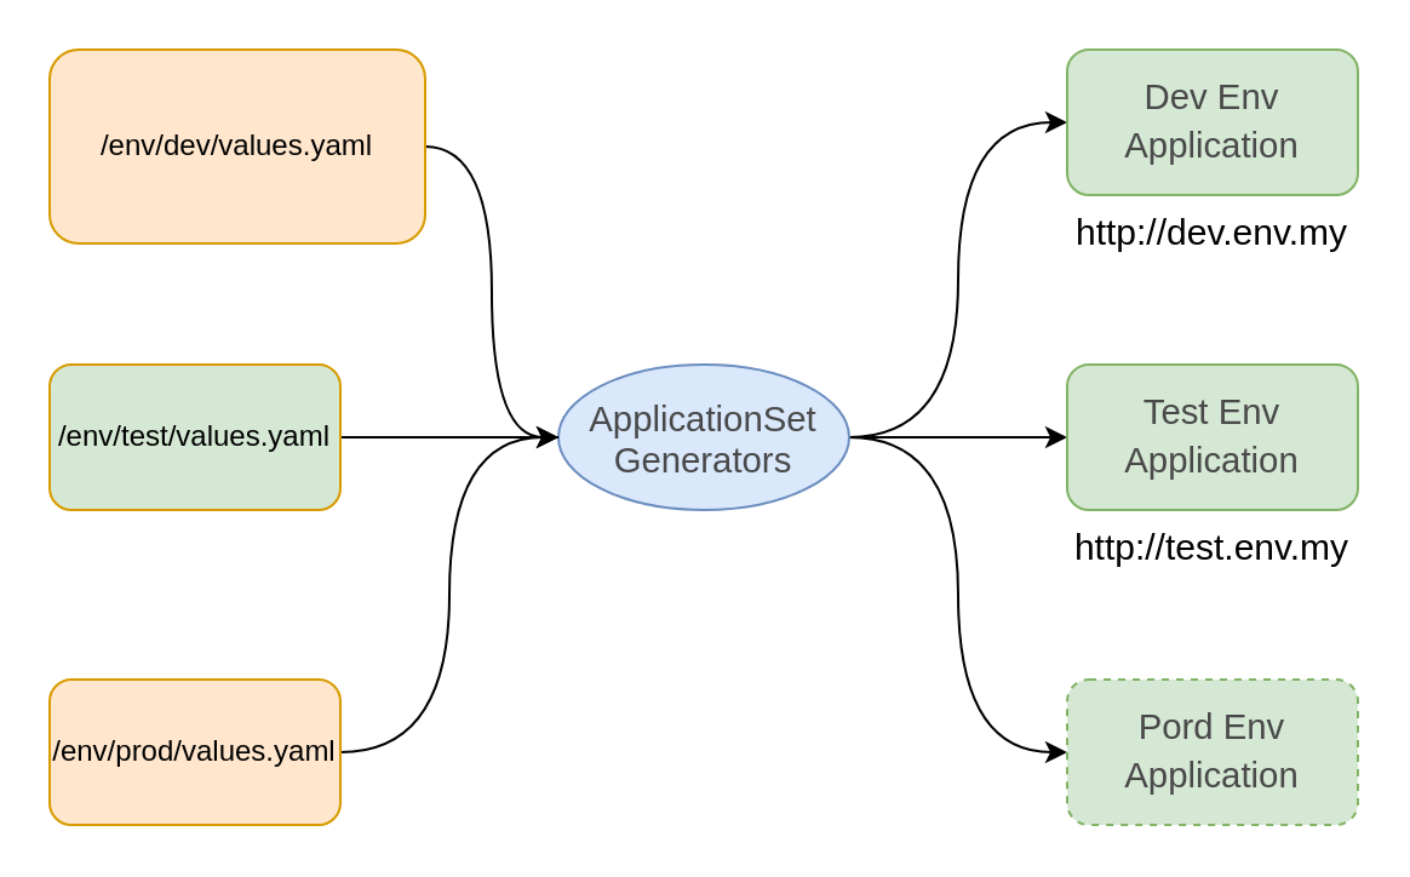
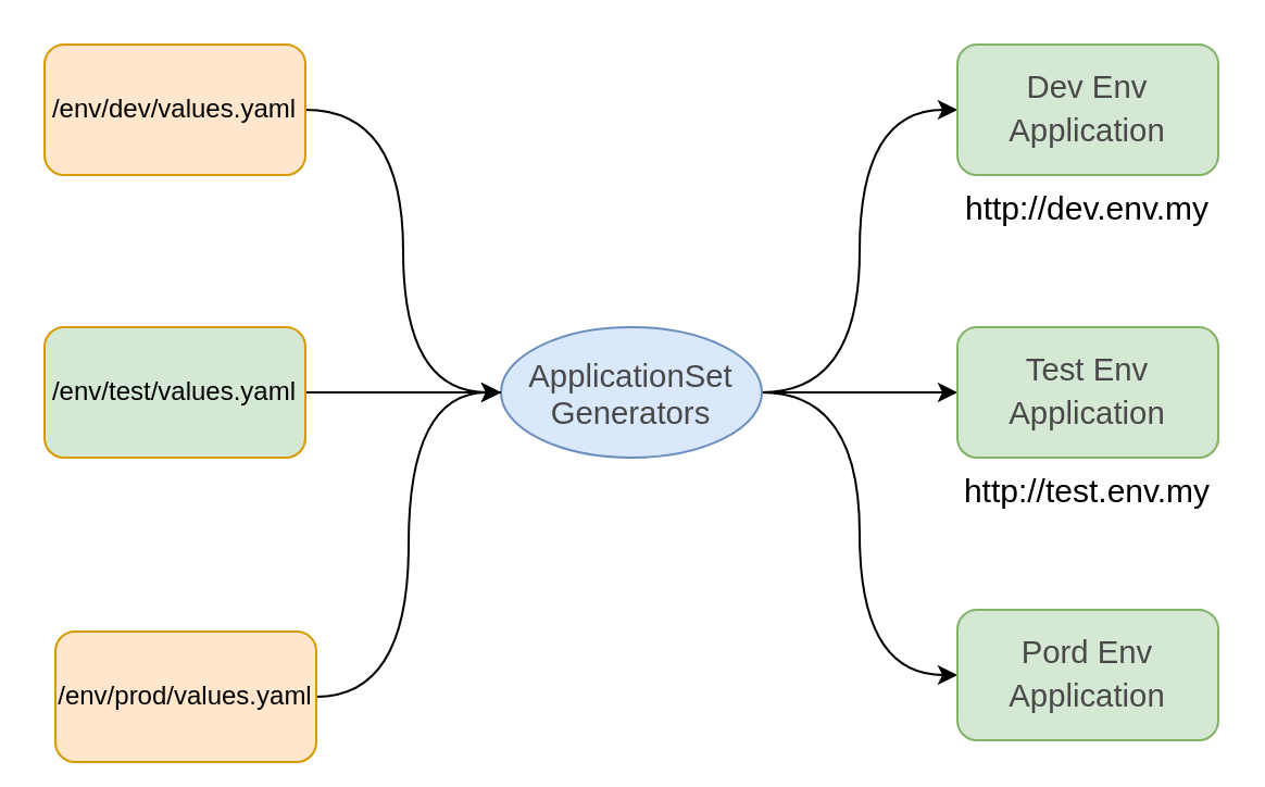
  <mxCell id="0" />
  <mxCell id="1" parent="0" />
  <mxCell id="2" style="edgeStyle=orthogonalEdgeStyle;curved=1;rounded=0;orthogonalLoop=1;jettySize=auto;html=1;exitX=1;exitY=0.5;exitDx=0;exitDy=0;entryX=0;entryY=0.5;entryDx=0;entryDy=0;" edge="1" parent="1" source="5" target="6"><mxGeometry relative="1" as="geometry" /></mxCell>
  <mxCell id="3" style="edgeStyle=orthogonalEdgeStyle;curved=1;rounded=0;orthogonalLoop=1;jettySize=auto;html=1;exitX=1;exitY=0.5;exitDx=0;exitDy=0;entryX=0;entryY=0.5;entryDx=0;entryDy=0;" edge="1" parent="1" source="5" target="7"><mxGeometry relative="1" as="geometry" /></mxCell>
  <mxCell id="4" style="edgeStyle=orthogonalEdgeStyle;curved=1;rounded=0;orthogonalLoop=1;jettySize=auto;html=1;exitX=1;exitY=0.5;exitDx=0;exitDy=0;entryX=0;entryY=0.5;entryDx=0;entryDy=0;" edge="1" parent="1" source="5" target="8"><mxGeometry relative="1" as="geometry" /></mxCell>
  <mxCell id="5" value="&lt;span data-copy-origin=&quot;https://shimo.im&quot; data-docs-delta=&quot;[[20,&amp;quot;ApplicationSet&amp;quot;]]&quot;&gt;&lt;p style=&quot;line-height: 130%; margin-bottom: 0pt; margin-top: 0pt; font-size: 11pt; color: rgb(73, 73, 73);&quot; class=&quot;ql-direction-ltr&quot;&gt;&lt;span class=&quot;ql-author-18520334&quot;&gt;ApplicationSet&lt;/span&gt;&lt;/p&gt;&lt;p style=&quot;line-height: 130%; margin-bottom: 0pt; margin-top: 0pt; font-size: 11pt; color: rgb(73, 73, 73);&quot; class=&quot;ql-direction-ltr&quot;&gt;&lt;span data-copy-origin=&quot;https://shimo.im&quot; data-docs-delta=&quot;[[20,&amp;quot;Generators&amp;quot;]]&quot;&gt;&lt;/span&gt;&lt;/p&gt;&lt;p style=&quot;line-height: 100%;margin-bottom: 0pt;margin-top: 0pt;font-size: 11pt;color: #494949;&quot; class=&quot;ql-direction-ltr&quot;&gt;&lt;span style=&quot;&quot; class=&quot;ql-author-18520334&quot;&gt;Generators&lt;/span&gt;&lt;/p&gt;&lt;/span&gt;" style="ellipse;whiteSpace=wrap;html=1;fillColor=#dae8fc;strokeColor=#6c8ebf;" vertex="1" parent="1"><mxGeometry x="230" y="150" width="120" height="60" as="geometry" /></mxCell>
  <mxCell id="6" value="&lt;span data-copy-origin=&quot;https://shimo.im&quot; data-docs-delta=&quot;[[20,&amp;quot;ApplicationSet&amp;quot;]]&quot;&gt;&lt;p style=&quot;line-height: 130%; margin-bottom: 0pt; margin-top: 0pt; font-size: 11pt; color: rgb(73, 73, 73);&quot; class=&quot;ql-direction-ltr&quot;&gt;&lt;span class=&quot;ql-author-18520334&quot;&gt;Dev Env&lt;/span&gt;&lt;/p&gt;&lt;p style=&quot;line-height: 130%; margin-bottom: 0pt; margin-top: 0pt; font-size: 11pt; color: rgb(73, 73, 73);&quot; class=&quot;ql-direction-ltr&quot;&gt;&lt;span class=&quot;ql-author-18520334&quot;&gt;Application&lt;/span&gt;&lt;/p&gt;&lt;/span&gt;" style="rounded=1;whiteSpace=wrap;html=1;fillColor=#d5e8d4;strokeColor=#82b366;" vertex="1" parent="1"><mxGeometry x="440" y="20" width="120" height="60" as="geometry" /></mxCell>
  <mxCell id="7" value="&lt;span data-copy-origin=&quot;https://shimo.im&quot; data-docs-delta=&quot;[[20,&amp;quot;ApplicationSet&amp;quot;]]&quot;&gt;&lt;p style=&quot;line-height: 19.067px; margin-bottom: 0pt; margin-top: 0pt; font-size: 11pt; color: rgb(73, 73, 73);&quot; class=&quot;ql-direction-ltr&quot;&gt;&lt;span class=&quot;ql-author-18520334&quot;&gt;Test Env&lt;/span&gt;&lt;/p&gt;&lt;p style=&quot;line-height: 19.067px; margin-bottom: 0pt; margin-top: 0pt; font-size: 11pt; color: rgb(73, 73, 73);&quot; class=&quot;ql-direction-ltr&quot;&gt;&lt;span class=&quot;ql-author-18520334&quot;&gt;Application&lt;/span&gt;&lt;/p&gt;&lt;/span&gt;" style="rounded=1;whiteSpace=wrap;html=1;fillColor=#d5e8d4;strokeColor=#82b366;" vertex="1" parent="1"><mxGeometry x="440" y="150" width="120" height="60" as="geometry" /></mxCell>
- <mxCell id="8" value="&lt;span data-copy-origin=&quot;https://shimo.im&quot; data-docs-delta=&quot;[[20,&amp;quot;ApplicationSet&amp;quot;]]&quot;&gt;&lt;p style=&quot;line-height: 19.067px; margin-bottom: 0pt; margin-top: 0pt; font-size: 11pt; color: rgb(73, 73, 73);&quot; class=&quot;ql-direction-ltr&quot;&gt;&lt;span class=&quot;ql-author-18520334&quot;&gt;Pord Env&lt;/span&gt;&lt;/p&gt;&lt;p style=&quot;line-height: 19.067px; margin-bottom: 0pt; margin-top: 0pt; font-size: 11pt; color: rgb(73, 73, 73);&quot; class=&quot;ql-direction-ltr&quot;&gt;&lt;span class=&quot;ql-author-18520334&quot;&gt;Application&lt;/span&gt;&lt;/p&gt;&lt;/span&gt;" style="rounded=1;whiteSpace=wrap;html=1;fillColor=#d5e8d4;strokeColor=#82b366;dashed=1;" vertex="1" parent="1"><mxGeometry x="440" y="280" width="120" height="60" as="geometry" /></mxCell>
+ <mxCell id="8" value="&lt;span data-copy-origin=&quot;https://shimo.im&quot; data-docs-delta=&quot;[[20,&amp;quot;ApplicationSet&amp;quot;]]&quot;&gt;&lt;p style=&quot;line-height: 19.067px; margin-bottom: 0pt; margin-top: 0pt; font-size: 11pt; color: rgb(73, 73, 73);&quot; class=&quot;ql-direction-ltr&quot;&gt;&lt;span class=&quot;ql-author-18520334&quot;&gt;Pord Env&lt;/span&gt;&lt;/p&gt;&lt;p style=&quot;line-height: 19.067px; margin-bottom: 0pt; margin-top: 0pt; font-size: 11pt; color: rgb(73, 73, 73);&quot; class=&quot;ql-direction-ltr&quot;&gt;&lt;span class=&quot;ql-author-18520334&quot;&gt;Application&lt;/span&gt;&lt;/p&gt;&lt;/span&gt;" style="rounded=1;whiteSpace=wrap;html=1;fillColor=#d5e8d4;strokeColor=#82b366;" vertex="1" parent="1"><mxGeometry x="440" y="280" width="120" height="60" as="geometry" /></mxCell>
  <mxCell id="9" style="edgeStyle=orthogonalEdgeStyle;rounded=0;orthogonalLoop=1;jettySize=auto;html=1;exitX=1;exitY=0.5;exitDx=0;exitDy=0;entryX=0;entryY=0.5;entryDx=0;entryDy=0;curved=1;" edge="1" parent="1" source="10" target="5"><mxGeometry relative="1" as="geometry" /></mxCell>
- <mxCell id="10" value="/env/dev/values.yaml" style="rounded=1;whiteSpace=wrap;html=1;fillColor=#ffe6cc;strokeColor=#d79b00;" vertex="1" parent="1"><mxGeometry x="20" y="20" width="155" height="80" as="geometry" /></mxCell>
+ <mxCell id="10" value="/env/dev/values.yaml" style="rounded=1;whiteSpace=wrap;html=1;fillColor=#ffe6cc;strokeColor=#d79b00;" vertex="1" parent="1"><mxGeometry x="20" y="20" width="120" height="60" as="geometry" /></mxCell>
  <mxCell id="11" style="edgeStyle=orthogonalEdgeStyle;curved=1;rounded=0;orthogonalLoop=1;jettySize=auto;html=1;exitX=1;exitY=0.5;exitDx=0;exitDy=0;entryX=0;entryY=0.5;entryDx=0;entryDy=0;endArrow=none;" edge="1" parent="1" source="12" target="5"><mxGeometry relative="1" as="geometry" /></mxCell>
  <mxCell id="12" value="/env/test/values.yaml" style="rounded=1;whiteSpace=wrap;html=1;fillColor=#d5e8d4;strokeColor=#d79b00;" vertex="1" parent="1"><mxGeometry x="20" y="150" width="120" height="60" as="geometry" /></mxCell>
  <mxCell id="13" style="edgeStyle=orthogonalEdgeStyle;curved=1;rounded=0;orthogonalLoop=1;jettySize=auto;html=1;entryX=0;entryY=0.5;entryDx=0;entryDy=0;" edge="1" parent="1" source="14" target="5"><mxGeometry relative="1" as="geometry"><mxPoint x="200" y="260" as="targetPoint" /></mxGeometry></mxCell>
- <mxCell id="14" value="/env/prod/values.yaml" style="rounded=1;whiteSpace=wrap;html=1;fillColor=#ffe6cc;strokeColor=#d79b00;" vertex="1" parent="1"><mxGeometry x="20" y="280" width="120" height="60" as="geometry" /></mxCell>
+ <mxCell id="14" value="/env/prod/values.yaml" style="rounded=1;whiteSpace=wrap;html=1;fillColor=#ffe6cc;strokeColor=#d79b00;" vertex="1" parent="1"><mxGeometry x="25" y="290" width="120" height="60" as="geometry" /></mxCell>
  <mxCell id="15" value="http://dev.env.my" style="text;html=1;align=center;verticalAlign=middle;whiteSpace=wrap;rounded=0;fontSize=15;" vertex="1" parent="1"><mxGeometry x="445" y="80" width="110" height="30" as="geometry" /></mxCell>
  <mxCell id="16" value="http://test.env.my" style="text;html=1;strokeColor=none;fillColor=none;align=center;verticalAlign=middle;whiteSpace=wrap;rounded=0;fontSize=15;" vertex="1" parent="1"><mxGeometry x="445" y="210" width="110" height="30" as="geometry" /></mxCell>
